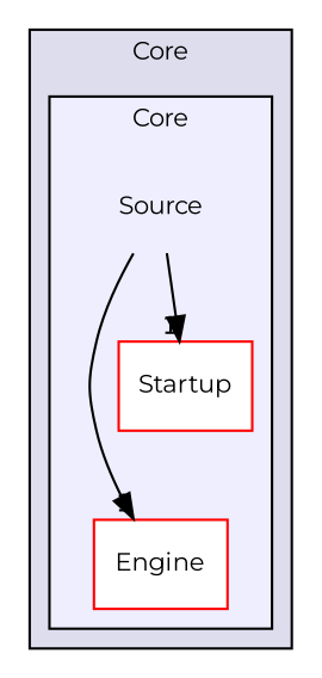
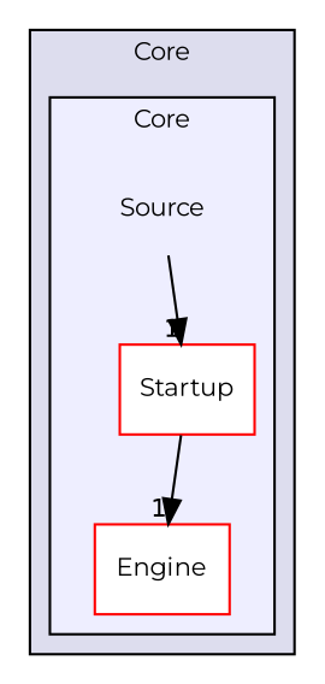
  digraph {
    compound=true
    fontname=Montserrat
    node [fontname=Montserrat fontsize=10 shape=box color=red fillcolor=white style=filled]
    edge [fontname=Montserrat headlabel=1 labeldistance=1.5 labelfontname=Helvetica labelfontsize=10]
    n1 [label=Source shape=plaintext color="" fillcolor="" style=""]
    n2 [label=Engine]
    n3 [label=Startup]
    subgraph cluster_1 {
      bgcolor="#ddddee"
      fontsize=10
      label=Core
      pencolor=black
      subgraph cluster_2 {
        bgcolor="#eeeeff"
        fontsize=10
        label=Core
        pencolor=black
        n1
        n2
        n3
      }
    }
    n1 -> n3
-   n1 -> n2
+   n3 -> n2
  }
